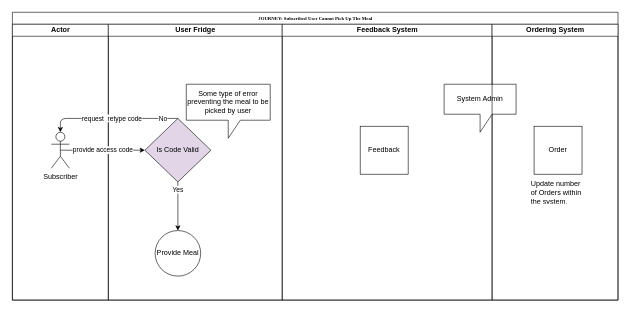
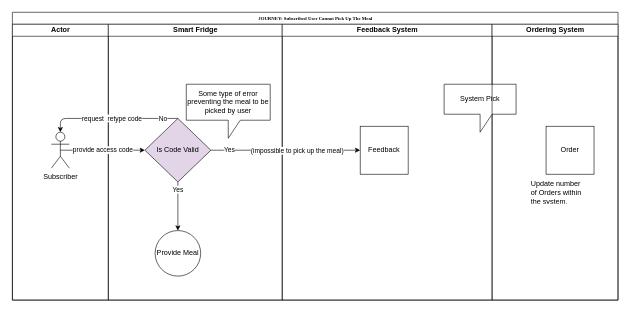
  <mxCell id="0" />
  <mxCell id="1" parent="0" />
  <mxCell id="2" value="JOURNEY: Subscribed User Cannot Pick Up The Meal" style="swimlane;html=1;childLayout=stackLayout;startSize=20;rounded=0;shadow=0;labelBackgroundColor=none;strokeWidth=1;fontFamily=Verdana;fontSize=8;align=center;" parent="1" vertex="1"><mxGeometry x="20" y="20" width="1010" height="480" as="geometry"><mxRectangle x="70" y="40" width="70" height="20" as="alternateBounds" /></mxGeometry></mxCell>
  <mxCell id="3" value="&lt;div&gt;Actor&lt;/div&gt;" style="swimlane;html=1;startSize=20;" parent="2" vertex="1"><mxGeometry y="20" width="160" height="460" as="geometry" /></mxCell>
  <mxCell id="4" value="&lt;div&gt;Subscriber&lt;/div&gt;" style="shape=umlActor;verticalLabelPosition=bottom;verticalAlign=top;html=1;outlineConnect=0;" parent="3" vertex="1"><mxGeometry x="65" y="180" width="30" height="60" as="geometry" /></mxCell>
- <mxCell id="5" value="User Fridge" style="swimlane;html=1;startSize=20;" parent="2" vertex="1"><mxGeometry x="160" y="20" width="290" height="460" as="geometry"><mxRectangle x="320" y="20" width="30" height="730" as="alternateBounds" /></mxGeometry></mxCell>
+ <mxCell id="5" value="Smart Fridge" style="swimlane;html=1;startSize=20;" parent="2" vertex="1"><mxGeometry x="160" y="20" width="290" height="460" as="geometry"><mxRectangle x="320" y="20" width="30" height="730" as="alternateBounds" /></mxGeometry></mxCell>
  <mxCell id="6" value="Is Code Valid" style="rhombus;whiteSpace=wrap;html=1;fillColor=#e1d5e7;" parent="5" vertex="1"><mxGeometry x="61" y="157" width="110" height="106" as="geometry" /></mxCell>
  <mxCell id="7" value="&lt;div&gt;Provide Meal&lt;/div&gt;" style="ellipse;whiteSpace=wrap;html=1;aspect=fixed;" parent="5" vertex="1"><mxGeometry x="78" y="344" width="76" height="76" as="geometry" /></mxCell>
  <mxCell id="8" value="&lt;div&gt;Yes&lt;/div&gt;" style="endArrow=classic;html=1;exitX=0.5;exitY=1;exitDx=0;exitDy=0;entryX=0.5;entryY=0;entryDx=0;entryDy=0;" parent="5" source="6" target="7" edge="1"><mxGeometry x="-0.667" width="50" height="50" relative="1" as="geometry"><mxPoint x="620" y="340" as="sourcePoint" /><mxPoint x="80" y="340" as="targetPoint" /><mxPoint as="offset" /></mxGeometry></mxCell>
  <mxCell id="9" value="Some type of error &lt;br&gt;&lt;span class=&quot;ILfuVd&quot;&gt;&lt;span class=&quot;hgKElc&quot;&gt;preventing the meal to be picked by user&lt;br&gt;&lt;/span&gt;&lt;/span&gt;" style="shape=callout;whiteSpace=wrap;html=1;perimeter=calloutPerimeter;" parent="5" vertex="1"><mxGeometry x="130" y="100" width="140" height="90" as="geometry" /></mxCell>
  <mxCell id="10" value="Feedback System" style="swimlane;html=1;startSize=20;" parent="2" vertex="1"><mxGeometry x="450" y="20" width="350" height="460" as="geometry" /></mxCell>
  <mxCell id="11" value="Feedback" style="whiteSpace=wrap;html=1;aspect=fixed;" parent="10" vertex="1"><mxGeometry x="130" y="170" width="80" height="80" as="geometry" /></mxCell>
- <mxCell id="12" value="System Admin" style="shape=callout;whiteSpace=wrap;html=1;perimeter=calloutPerimeter;" parent="10" vertex="1"><mxGeometry x="270" y="100" width="120" height="80" as="geometry" /></mxCell>
+ <mxCell id="12" value="System Pick" style="shape=callout;whiteSpace=wrap;html=1;perimeter=calloutPerimeter;" parent="10" vertex="1"><mxGeometry x="270" y="100" width="120" height="80" as="geometry" /></mxCell>
  <mxCell id="13" value="Ordering System" style="swimlane;html=1;startSize=20;" parent="2" vertex="1"><mxGeometry x="800" y="20" width="210" height="460" as="geometry" /></mxCell>
- <mxCell id="14" value="Order" style="whiteSpace=wrap;html=1;aspect=fixed;" parent="13" vertex="1"><mxGeometry x="70" y="170" width="80" height="80" as="geometry" /></mxCell>
+ <mxCell id="14" value="Order" style="whiteSpace=wrap;html=1;aspect=fixed;" parent="13" vertex="1"><mxGeometry x="90" y="170" width="80" height="80" as="geometry" /></mxCell>
  <mxCell id="15" value="Update number of Orders within the system. " style="text;html=1;strokeColor=none;fillColor=none;spacing=5;spacingTop=-20;whiteSpace=wrap;overflow=hidden;rounded=0;" parent="13" vertex="1"><mxGeometry x="60" y="270" width="100" height="30" as="geometry" /></mxCell>
  <mxCell id="16" value="provide access code" style="endArrow=classic;html=1;entryX=0;entryY=0.5;entryDx=0;entryDy=0;exitX=0.5;exitY=0.5;exitDx=0;exitDy=0;exitPerimeter=0;" parent="2" source="4" target="6" edge="1"><mxGeometry width="50" height="50" relative="1" as="geometry"><mxPoint x="95" y="234" as="sourcePoint" /><mxPoint x="145" y="184" as="targetPoint" /></mxGeometry></mxCell>
+ <mxCell id="17" value="&lt;div&gt;Yes&lt;/div&gt;" style="endArrow=classic;html=1;exitX=1;exitY=0.5;exitDx=0;exitDy=0;" parent="2" source="6" target="11" edge="1"><mxGeometry x="-0.747" width="50" height="50" relative="1" as="geometry"><mxPoint x="580" y="340" as="sourcePoint" /><mxPoint x="480" y="230.0" as="targetPoint" /><Array as="points"><mxPoint x="350" y="230" /></Array><mxPoint as="offset" /></mxGeometry></mxCell>
+ <mxCell id="18" value="(impossible to pick up the meal)" style="edgeLabel;html=1;align=center;verticalAlign=middle;resizable=0;points=[];" parent="17" vertex="1" connectable="0"><mxGeometry x="0.149" relative="1" as="geometry"><mxPoint as="offset" /></mxGeometry></mxCell>
  <mxCell id="19" value="request&amp;nbsp; retype code" style="endArrow=classic;html=1;exitX=0.5;exitY=0;exitDx=0;exitDy=0;" parent="2" source="6" target="4" edge="1"><mxGeometry width="50" height="50" relative="1" as="geometry"><mxPoint x="260" y="210" as="sourcePoint" /><mxPoint x="70" y="177" as="targetPoint" /><Array as="points"><mxPoint x="80" y="177" /></Array></mxGeometry></mxCell>
  <mxCell id="20" value="No" style="edgeLabel;html=1;align=center;verticalAlign=middle;resizable=0;points=[];" parent="19" vertex="1" connectable="0"><mxGeometry x="-0.039" y="-1" relative="1" as="geometry"><mxPoint x="79.2" as="offset" /></mxGeometry></mxCell>
